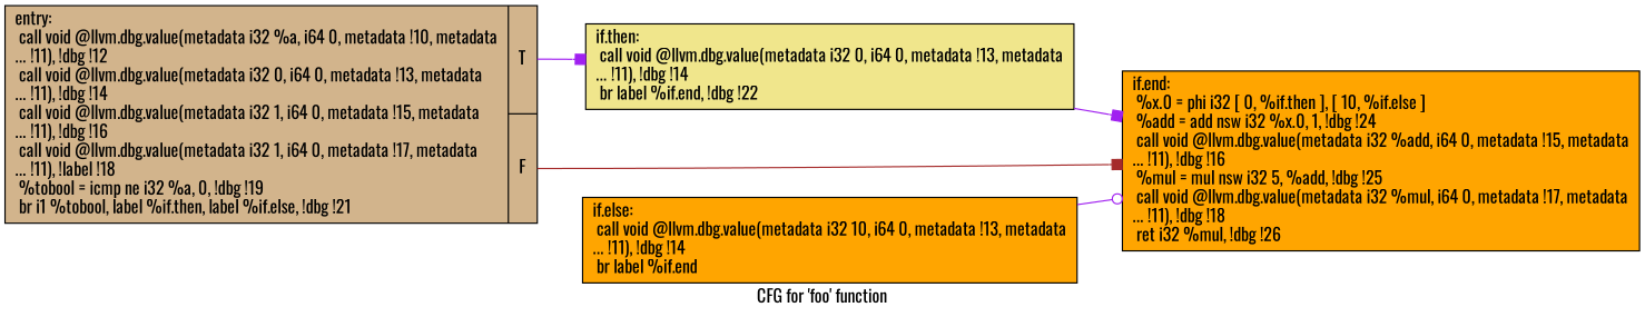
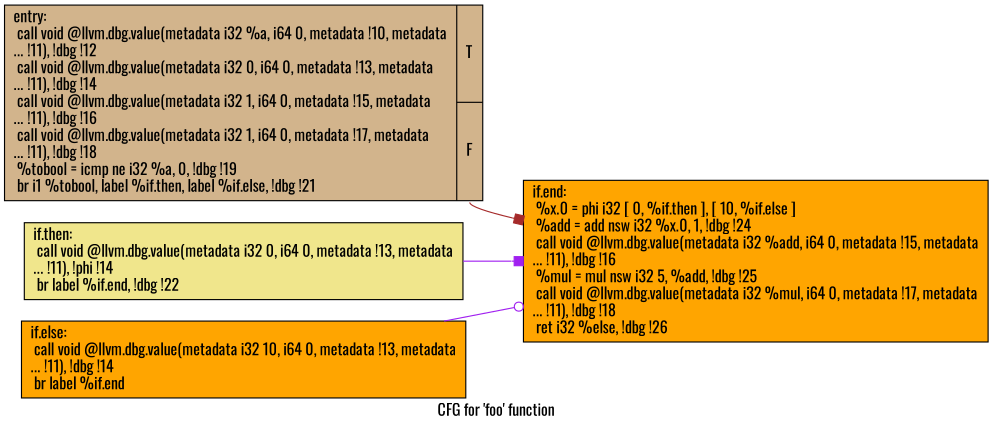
  digraph {
    fontname=Oswald
    label="CFG for 'foo' function"
    rankdir=LR
    node [fillcolor=orange fontname=Oswald shape=record style=filled]
    edge [arrowhead=box color=purple fontname=Oswald]
-   n1 [fillcolor=tan label="{entry:\l  call void @llvm.dbg.value(metadata i32 %a, i64 0, metadata !10, metadata\l... !11), !dbg !12\l  call void @llvm.dbg.value(metadata i32 0, i64 0, metadata !13, metadata\l... !11), !dbg !14\l  call void @llvm.dbg.value(metadata i32 1, i64 0, metadata !15, metadata\l... !11), !dbg !16\l  call void @llvm.dbg.value(metadata i32 1, i64 0, metadata !17, metadata\l... !11), !label !18\l  %tobool = icmp ne i32 %a, 0, !dbg !19\l  br i1 %tobool, label %if.then, label %if.else, !dbg !21\l|{<s0>T|<s1>F}}"]
-   n2 [fillcolor=khaki label="{if.then:                                          \l  call void @llvm.dbg.value(metadata i32 0, i64 0, metadata !13, metadata\l... !11), !dbg !14\l  br label %if.end, !dbg !22\l}"]
-   n3 [label="{if.end:                                           \l  %x.0 = phi i32 [ 0, %if.then ], [ 10, %if.else ]\l  %add = add nsw i32 %x.0, 1, !dbg !24\l  call void @llvm.dbg.value(metadata i32 %add, i64 0, metadata !15, metadata\l... !11), !dbg !16\l  %mul = mul nsw i32 5, %add, !dbg !25\l  call void @llvm.dbg.value(metadata i32 %mul, i64 0, metadata !17, metadata\l... !11), !dbg !18\l  ret i32 %mul, !dbg !26\l}"]
+   n1 [fillcolor=tan label="{entry:\l  call void @llvm.dbg.value(metadata i32 %a, i64 0, metadata !10, metadata\l... !11), !dbg !12\l  call void @llvm.dbg.value(metadata i32 0, i64 0, metadata !13, metadata\l... !11), !dbg !14\l  call void @llvm.dbg.value(metadata i32 1, i64 0, metadata !15, metadata\l... !11), !dbg !16\l  call void @llvm.dbg.value(metadata i32 1, i64 0, metadata !17, metadata\l... !11), !dbg !18\l  %tobool = icmp ne i32 %a, 0, !dbg !19\l  br i1 %tobool, label %if.then, label %if.else, !dbg !21\l|{<s0>T|<s1>F}}"]
+   n2 [fillcolor=khaki label="{if.then:                                          \l  call void @llvm.dbg.value(metadata i32 0, i64 0, metadata !13, metadata\l... !11), !phi !14\l  br label %if.end, !dbg !22\l}"]
+   n3 [label="{if.end:                                           \l  %x.0 = phi i32 [ 0, %if.then ], [ 10, %if.else ]\l  %add = add nsw i32 %x.0, 1, !dbg !24\l  call void @llvm.dbg.value(metadata i32 %add, i64 0, metadata !15, metadata\l... !11), !dbg !16\l  %mul = mul nsw i32 5, %add, !dbg !25\l  call void @llvm.dbg.value(metadata i32 %mul, i64 0, metadata !17, metadata\l... !11), !dbg !18\l  ret i32 %else, !dbg !26\l}"]
    n4 [label="{if.else:                                          \l  call void @llvm.dbg.value(metadata i32 10, i64 0, metadata !13, metadata\l... !11), !dbg !14\l  br label %if.end\l}"]
-   n1 -> n2 [tailport=s0]
    n1 -> n3 [color=brown tailport=s1]
    n2 -> n3
    n4 -> n3 [arrowhead=odot]
  }
